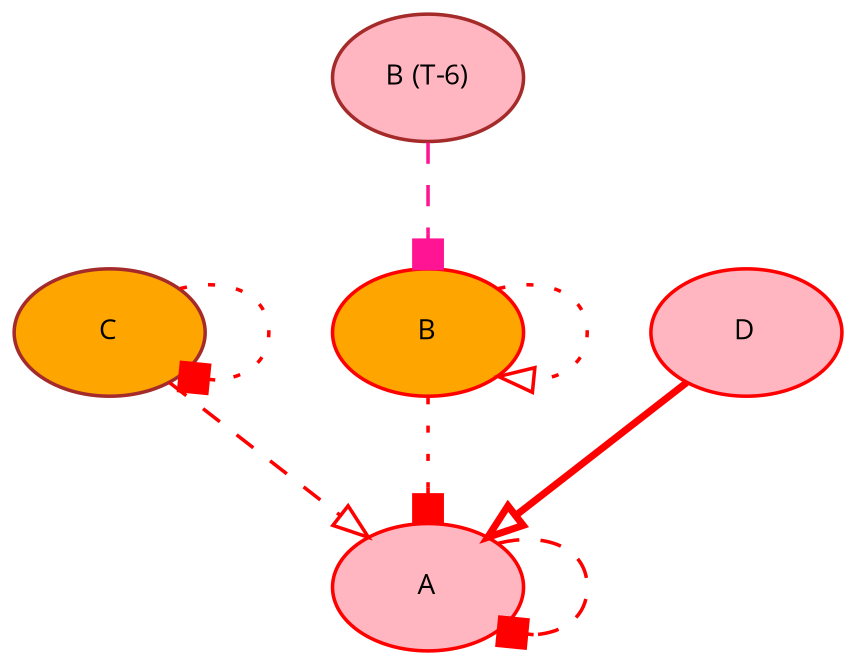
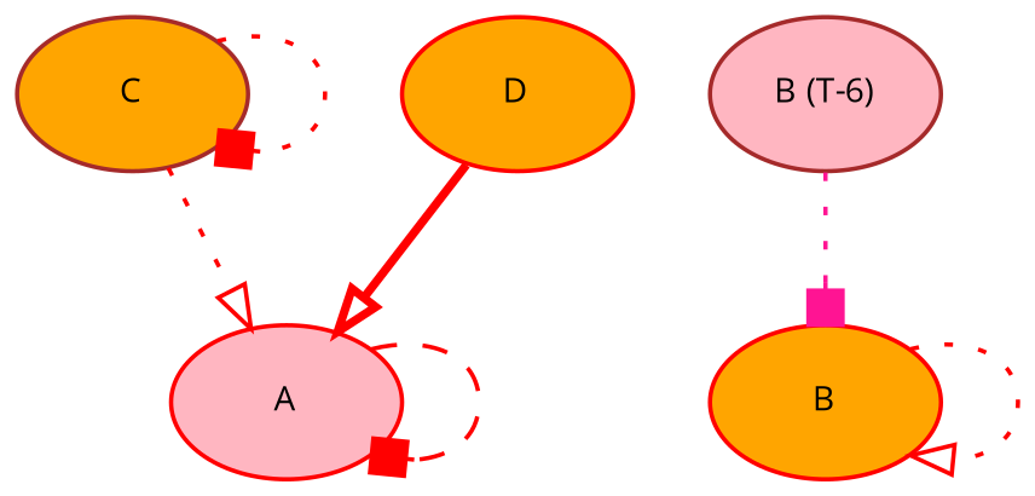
  digraph {
    fontname="Open Sans"
    node [color=red fillcolor=orange fontname="Open Sans" fontsize=8 style=filled]
    edge [arrowhead=box color=red fontname="Open Sans" fontsize=8 style=dotted]
    n1 [fillcolor=lightpink label=A]
    n2 [color=brown label=C]
    n3 [label=B]
-   n4 [fillcolor=lightpink label=D]
+   n4 [label=D]
    n5 [color=brown fillcolor=lightpink label="B (T-6)"]
    n1 -> n1 [style=dashed]
-   n2 -> n1 [arrowhead=onormal style=dashed]
+   n2 -> n1 [arrowhead=onormal]
    n2 -> n2
-   n3 -> n1
    n3 -> n3 [arrowhead=onormal]
    n4 -> n1 [arrowhead=onormal style=bold]
-   n5 -> n3 [color=deeppink style=dashed]
+   n5 -> n3 [color=deeppink]
  }
